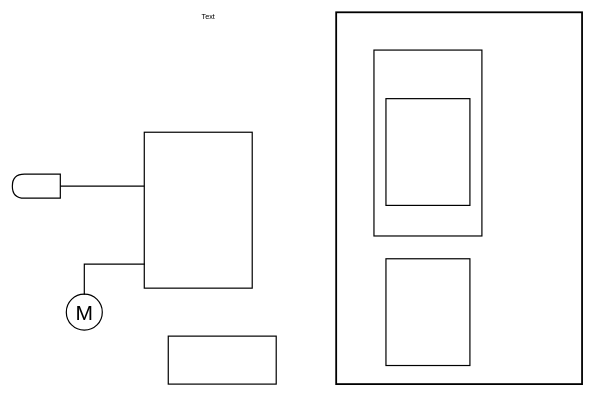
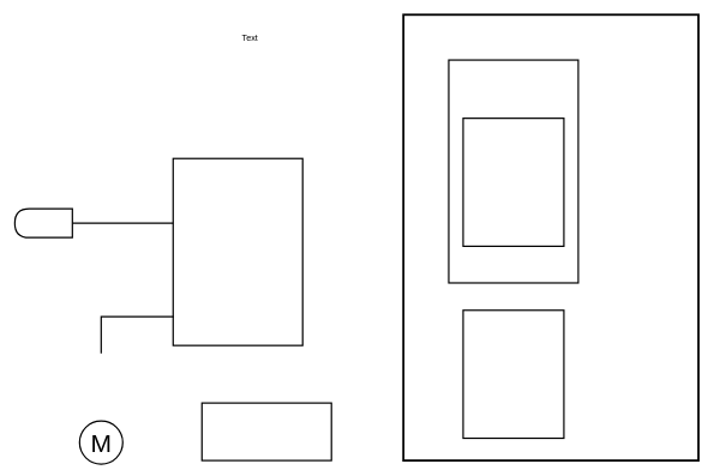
  <mxCell id="0" />
  <mxCell id="1" parent="0" />
  <mxCell id="2" value="" style="whiteSpace=wrap;html=1;strokeWidth=3;" vertex="1" parent="1"><mxGeometry x="560" y="20" width="410" height="620" as="geometry" /></mxCell>
  <mxCell id="3" value="" style="whiteSpace=wrap;html=1;strokeWidth=2;" vertex="1" parent="1"><mxGeometry x="623" y="83" width="180" height="310" as="geometry" /></mxCell>
  <mxCell id="4" value="" style="whiteSpace=wrap;html=1;strokeWidth=2;" vertex="1" parent="1"><mxGeometry x="240" y="220" width="180" height="260" as="geometry" /></mxCell>
  <mxCell id="5" value="" style="whiteSpace=wrap;html=1;strokeWidth=2;" vertex="1" parent="1"><mxGeometry x="280" y="560" width="180" height="80" as="geometry" /></mxCell>
- <mxCell id="6" value="M" style="verticalLabelPosition=middle;shadow=0;dashed=0;align=center;html=1;verticalAlign=middle;strokeWidth=2;shape=ellipse;aspect=fixed;fontSize=35;" vertex="1" parent="1"><mxGeometry x="110" y="490" width="60" height="60" as="geometry" /></mxCell>
+ <mxCell id="6" value="M" style="verticalLabelPosition=middle;shadow=0;dashed=0;align=center;html=1;verticalAlign=middle;strokeWidth=2;shape=ellipse;aspect=fixed;fontSize=35;" vertex="1" parent="1"><mxGeometry x="110" y="585" width="60" height="60" as="geometry" /></mxCell>
  <mxCell id="7" value="" style="shape=delay;whiteSpace=wrap;html=1;strokeWidth=2;direction=west;" vertex="1" parent="1"><mxGeometry x="20" y="290" width="80" height="40" as="geometry" /></mxCell>
  <mxCell id="8" value="" style="endArrow=none;html=1;rounded=0;exitX=0;exitY=0.5;exitDx=0;exitDy=0;strokeWidth=2;" edge="1" parent="1" source="7"><mxGeometry width="50" height="50" relative="1" as="geometry"><mxPoint x="340" y="360" as="sourcePoint" /><mxPoint x="240" y="310" as="targetPoint" /></mxGeometry></mxCell>
  <mxCell id="9" value="" style="shape=partialRectangle;whiteSpace=wrap;html=1;bottom=0;right=0;fillColor=none;strokeWidth=2;" vertex="1" parent="1"><mxGeometry x="140" y="440" width="100" height="50" as="geometry" /></mxCell>
  <mxCell id="10" value="" style="whiteSpace=wrap;html=1;strokeWidth=2;" vertex="1" parent="1"><mxGeometry x="643" y="164" width="140" height="178" as="geometry" /></mxCell>
  <mxCell id="11" value="" style="whiteSpace=wrap;html=1;strokeWidth=2;" vertex="1" parent="1"><mxGeometry x="643" y="431" width="140" height="178" as="geometry" /></mxCell>
- <mxCell id="12" value="Text" style="text;html=1;align=center;verticalAlign=middle;whiteSpace=wrap;rounded=0;" vertex="1" parent="1"><mxGeometry x="317" y="13" width="60" height="30" as="geometry" /></mxCell>
+ <mxCell id="12" value="Text" style="text;html=1;align=center;verticalAlign=middle;whiteSpace=wrap;rounded=0;" vertex="1" parent="1"><mxGeometry x="317" y="38" width="60" height="30" as="geometry" /></mxCell>
